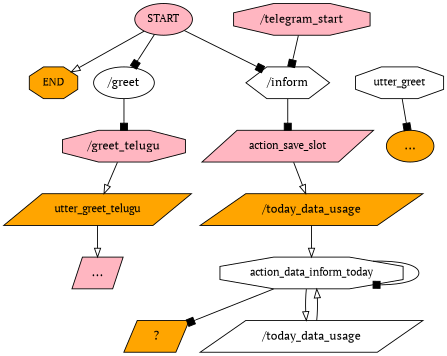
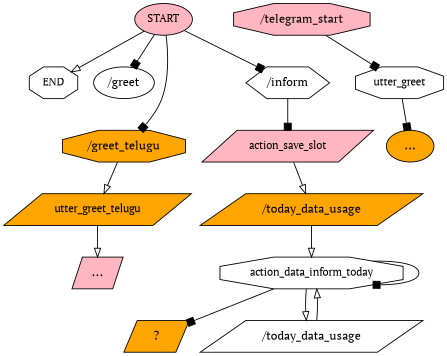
  digraph {
    fontname="PT Serif"
    node [fillcolor=white fontname="PT Serif" shape=parallelogram style=filled]
    edge [arrowhead=box fontname="PT Serif"]
    n1 [fillcolor=lightpink fontsize=12 label=START shape=ellipse]
-   n2 [fillcolor=orange fontsize=12 label=END shape=octagon]
+   n2 [fontsize=12 label=END shape=octagon]
    n3 [label="/greet" shape=ellipse]
-   n4 [fillcolor=lightpink label="/greet_telugu" shape=octagon]
+   n4 [fillcolor=orange label="/greet_telugu" shape=octagon]
    n5 [label="/inform" shape=hexagon]
    n6 [fillcolor=lightpink label="/telegram_start" shape=octagon]
    n7 [fontsize=12 label=utter_greet shape=octagon]
    n8 [fillcolor=orange fontsize=12 label=utter_greet_telugu]
    n9 [fillcolor=lightpink fontsize=12 label=action_save_slot]
    n10 [fillcolor=orange label="..." shape=ellipse]
    n11 [fillcolor=lightpink label="..."]
    n12 [fillcolor=orange label="/today_data_usage"]
    n13 [fontsize=12 label=action_data_inform_today shape=octagon]
    n14 [fillcolor=orange label="  ?  "]
    n15 [label="/today_data_usage"]
    n1 -> n2 [arrowhead=onormal]
    n1 -> n3
-   n3 -> n4
+   n1 -> n4
    n1 -> n5
    n4 -> n8 [arrowhead=onormal]
    n5 -> n9
-   n6 -> n5
+   n6 -> n7
    n7 -> n10
    n8 -> n11 [arrowhead=onormal]
    n9 -> n12 [arrowhead=onormal]
    n12 -> n13 [arrowhead=onormal]
    n13 -> n13
    n13 -> n14
    n13 -> n15 [arrowhead=onormal]
    n15 -> n13 [arrowhead=onormal]
  }
